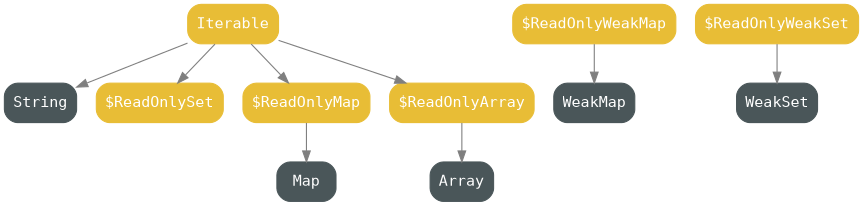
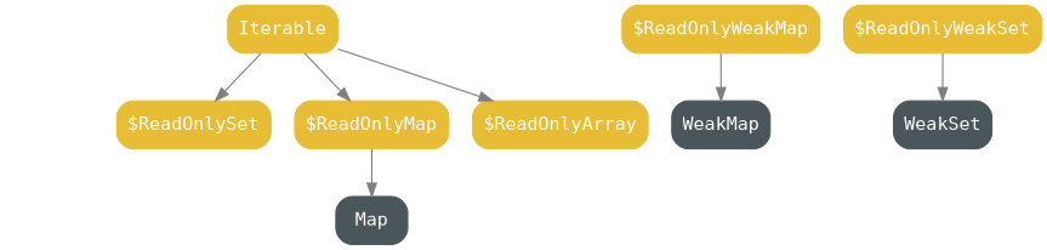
  digraph {
    fontname="DejaVu Sans Mono"
    rankdir=TB
    node [color="#E8BD36" fontcolor="#FFFFFF" fontname="DejaVu Sans Mono" shape=box style="rounded, filled"]
    edge [color="#7F7F7F" fontname="DejaVu Sans Mono"]
    Iterable
-   String [color="#4A5659"]
    "$ReadOnlySet"
    "$ReadOnlyMap"
    "$ReadOnlyArray"
    Map [color="#4A5659"]
-   Array [color="#4A5659"]
    "$ReadOnlyWeakMap"
    WeakMap [color="#4A5659"]
    "$ReadOnlyWeakSet"
    WeakSet [color="#4A5659"]
-   Iterable -> String
    Iterable -> "$ReadOnlySet"
    Iterable -> "$ReadOnlyMap"
    Iterable -> "$ReadOnlyArray"
    "$ReadOnlyMap" -> Map
-   "$ReadOnlyArray" -> Array
    "$ReadOnlyWeakMap" -> WeakMap
    "$ReadOnlyWeakSet" -> WeakSet
  }
